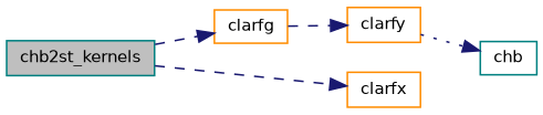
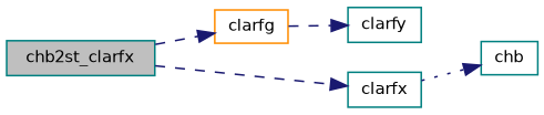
  digraph {
    rankdir=LR
    node [color=teal fillcolor=white fontname=Helvetica fontsize=10 shape=record style=filled]
    edge [color=midnightblue fontname=Helvetica fontsize=10 labelfontname=Helvetica labelfontsize=10 style=dashed]
-   n1 [fillcolor=grey75 fontcolor=black height=0.2 label=chb2st_kernels width=0.4]
+   n1 [fillcolor=grey75 fontcolor=black height=0.2 label=chb2st_clarfx width=0.4]
    n2 [color=darkorange height=0.2 label=clarfg width=0.4]
-   n3 [color=darkorange height=0.2 label=clarfx width=0.4]
-   n4 [color=darkorange height=0.2 label=clarfy width=0.4]
+   n3 [height=0.2 label=clarfx width=0.4]
+   n4 [height=0.2 label=clarfy width=0.4]
    n5 [height=0.2 label=chb width=0.4]
    n1 -> n2
    n1 -> n3
    n2 -> n4
-   n4 -> n5 [style=dotted]
+   n3 -> n5 [style=dotted]
  }
